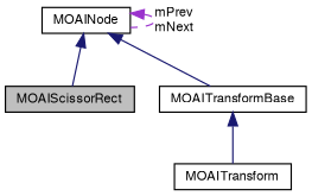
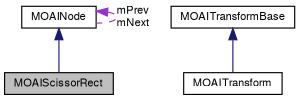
  digraph {
    node [color=black fillcolor=white fontname=FreeSans fontsize=10 shape=record style=filled]
    edge [color=midnightblue dir=back fontname=FreeSans fontsize=10 labelfontname=FreeSans labelfontsize=10 style=solid]
    n1 [fillcolor=grey75 fontcolor=black height=0.2 label=MOAIScissorRect width=0.4]
    n2 [height=0.2 label=MOAITransform width=0.4]
    n3 [height=0.2 label=MOAITransformBase width=0.4]
    n4 [height=0.2 label=MOAINode width=0.4]
    n3 -> n2
    n4 -> n1
-   n4 -> n3
    n4 -> n4 [color=darkorchid3 label="mPrev\nmNext" style=dashed]
  }
